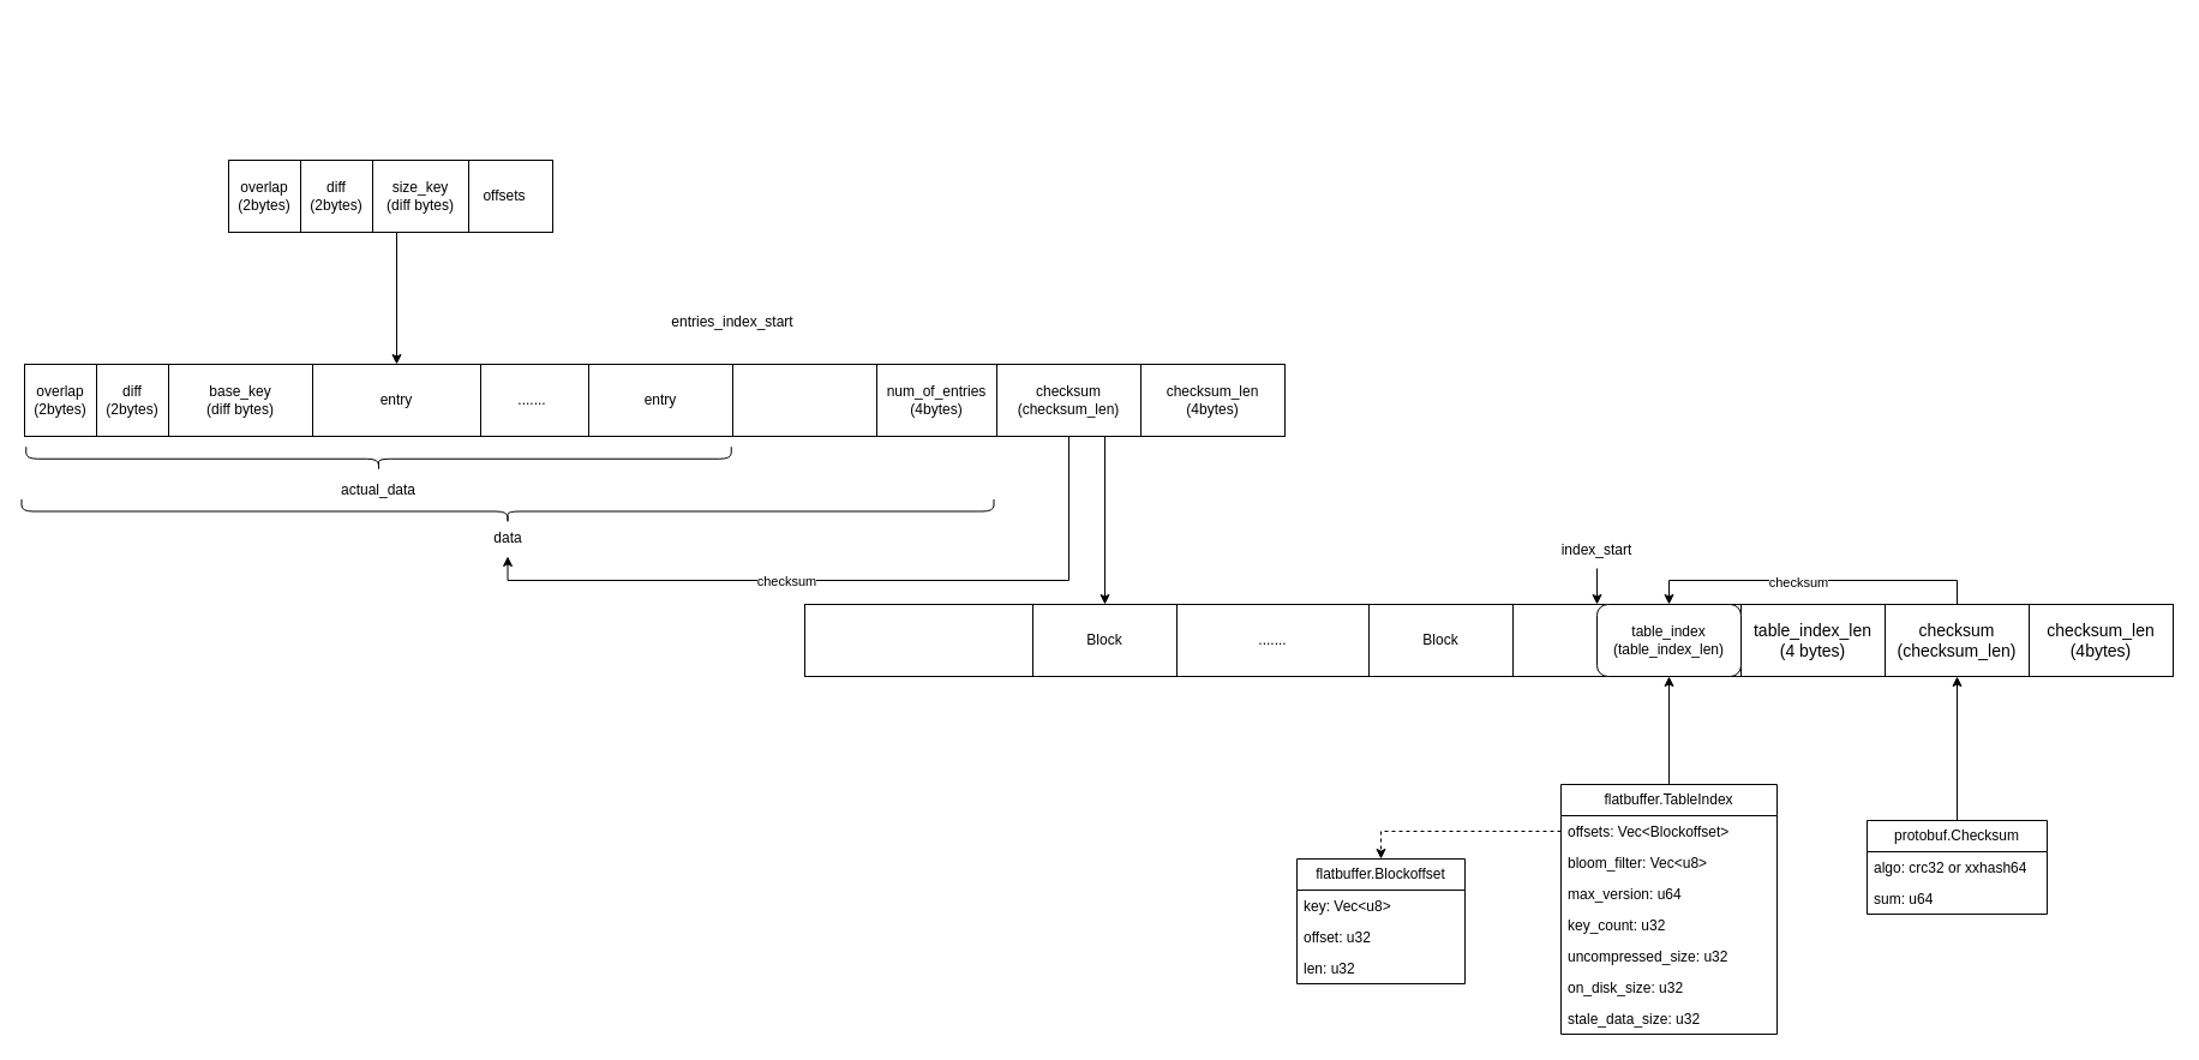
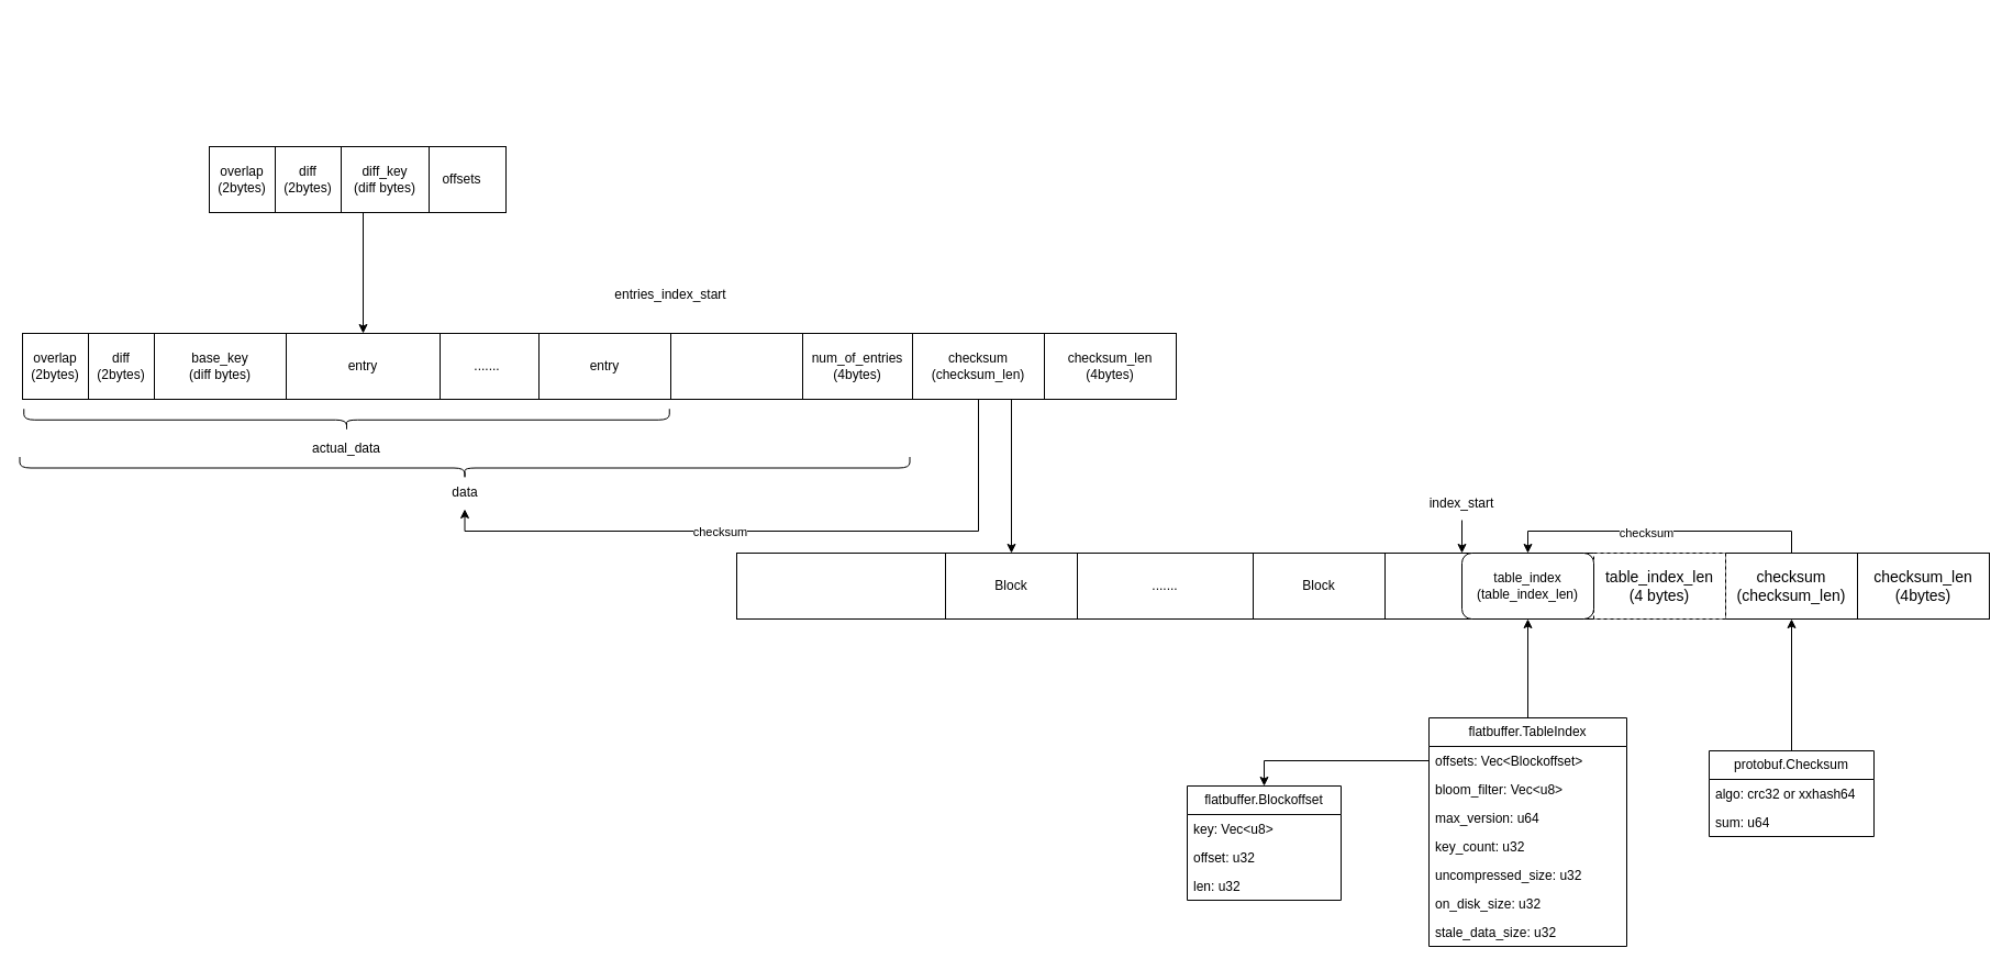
  <mxCell id="0" />
  <mxCell id="1" parent="0" />
  <mxCell id="2" value="" style="rounded=0;whiteSpace=wrap;html=1;movable=0;resizable=1;rotatable=1;deletable=1;editable=1;locked=0;connectable=1;" parent="1" vertex="1"><mxGeometry x="20" width="1050" height="60" as="geometry" y="303" /></mxCell>
  <mxCell id="3" value="" style="rounded=0;whiteSpace=wrap;html=1;" parent="1" vertex="1"><mxGeometry x="670" y="503" width="1140" height="60" as="geometry" /></mxCell>
  <mxCell id="4" value="&lt;font style=&quot;font-size: 14px;&quot;&gt;checksum_len (4bytes)&lt;/font&gt;" style="rounded=0;whiteSpace=wrap;html=1;movable=0;" parent="1" vertex="1"><mxGeometry x="1690" y="503" width="120" height="60" as="geometry" /></mxCell>
  <mxCell id="5" style="edgeStyle=orthogonalEdgeStyle;rounded=0;orthogonalLoop=1;jettySize=auto;html=1;exitX=0.5;exitY=0;exitDx=0;exitDy=0;entryX=0.5;entryY=0;entryDx=0;entryDy=0;movable=0;" parent="1" source="7" target="13" edge="1"><mxGeometry relative="1" as="geometry" /></mxCell>
  <mxCell id="6" value="checksum" style="edgeLabel;html=1;align=center;verticalAlign=middle;resizable=0;points=[];movable=0;" parent="5" vertex="1" connectable="0"><mxGeometry x="0.093" y="1" relative="1" as="geometry"><mxPoint as="offset" /></mxGeometry></mxCell>
  <mxCell id="7" value="&lt;font style=&quot;font-size: 14px;&quot;&gt;checksum&lt;br&gt;(checksum_len)&lt;/font&gt;" style="rounded=0;whiteSpace=wrap;html=1;movable=0;" parent="1" vertex="1"><mxGeometry x="1570" y="503" width="120" height="60" as="geometry" /></mxCell>
- <mxCell id="8" value="table_index_len&lt;br style=&quot;font-size: 14px;&quot;&gt;(4 bytes)" style="rounded=0;whiteSpace=wrap;html=1;fontSize=14;movable=0;" parent="1" vertex="1"><mxGeometry x="1450" y="503" width="120" height="60" as="geometry" /></mxCell>
+ <mxCell id="8" value="table_index_len&lt;br style=&quot;font-size: 14px;&quot;&gt;(4 bytes)" style="rounded=0;whiteSpace=wrap;html=1;fontSize=14;movable=0;dashed=1;" parent="1" vertex="1"><mxGeometry x="1450" y="503" width="120" height="60" as="geometry" /></mxCell>
  <mxCell id="9" style="edgeStyle=orthogonalEdgeStyle;rounded=0;orthogonalLoop=1;jettySize=auto;html=1;exitX=0.5;exitY=0;exitDx=0;exitDy=0;entryX=0.5;entryY=1;entryDx=0;entryDy=0;movable=0;" parent="1" source="10" target="7" edge="1"><mxGeometry relative="1" as="geometry" /></mxCell>
  <mxCell id="10" value="protobuf.Checksum" style="swimlane;fontStyle=0;childLayout=stackLayout;horizontal=1;startSize=26;fillColor=none;horizontalStack=0;resizeParent=1;resizeParentMax=0;resizeLast=0;collapsible=1;marginBottom=0;whiteSpace=wrap;html=1;movable=0;" parent="1" vertex="1"><mxGeometry x="1555" y="683" width="150" height="78" as="geometry"><mxRectangle x="380" y="380" width="100" height="30" as="alternateBounds" /></mxGeometry></mxCell>
  <mxCell id="11" value="algo: crc32 or xxhash64" style="text;strokeColor=none;fillColor=none;align=left;verticalAlign=top;spacingLeft=4;spacingRight=4;overflow=hidden;rotatable=0;points=[[0,0.5],[1,0.5]];portConstraint=eastwest;whiteSpace=wrap;html=1;movable=0;" parent="10" vertex="1"><mxGeometry y="26" width="150" height="26" as="geometry" /></mxCell>
  <mxCell id="12" value="sum: u64" style="text;strokeColor=none;fillColor=none;align=left;verticalAlign=top;spacingLeft=4;spacingRight=4;overflow=hidden;rotatable=0;points=[[0,0.5],[1,0.5]];portConstraint=eastwest;whiteSpace=wrap;html=1;movable=0;" parent="10" vertex="1"><mxGeometry y="52" width="150" height="26" as="geometry" /></mxCell>
  <mxCell id="13" value="table_index&lt;br&gt;(table_index_len)" style="whiteSpace=wrap;html=1;movable=0;rounded=1;" parent="1" vertex="1"><mxGeometry x="1330" y="503" width="120" height="60" as="geometry" /></mxCell>
  <mxCell id="14" style="edgeStyle=orthogonalEdgeStyle;rounded=0;orthogonalLoop=1;jettySize=auto;html=1;exitX=0.5;exitY=0;exitDx=0;exitDy=0;entryX=0.5;entryY=1;entryDx=0;entryDy=0;movable=0;" parent="1" source="15" target="13" edge="1"><mxGeometry relative="1" as="geometry" /></mxCell>
  <mxCell id="15" value="flatbuffer.TableIndex" style="swimlane;fontStyle=0;childLayout=stackLayout;horizontal=1;startSize=26;fillColor=none;horizontalStack=0;resizeParent=1;resizeParentMax=0;resizeLast=0;collapsible=1;marginBottom=0;whiteSpace=wrap;html=1;movable=0;" parent="1" vertex="1"><mxGeometry x="1300" y="653" width="180" height="208" as="geometry" /></mxCell>
  <mxCell id="16" value="offsets: Vec&amp;lt;Blockoffset&amp;gt;" style="text;strokeColor=none;fillColor=none;align=left;verticalAlign=top;spacingLeft=4;spacingRight=4;overflow=hidden;rotatable=0;points=[[0,0.5],[1,0.5]];portConstraint=eastwest;whiteSpace=wrap;html=1;movable=0;" parent="15" vertex="1"><mxGeometry y="26" width="180" height="26" as="geometry" /></mxCell>
  <mxCell id="17" value="bloom_filter: Vec&amp;lt;u8&amp;gt;" style="text;strokeColor=none;fillColor=none;align=left;verticalAlign=top;spacingLeft=4;spacingRight=4;overflow=hidden;rotatable=0;points=[[0,0.5],[1,0.5]];portConstraint=eastwest;whiteSpace=wrap;html=1;movable=0;" parent="15" vertex="1"><mxGeometry y="52" width="180" height="26" as="geometry" /></mxCell>
  <mxCell id="18" value="max_version: u64" style="text;strokeColor=none;fillColor=none;align=left;verticalAlign=top;spacingLeft=4;spacingRight=4;overflow=hidden;rotatable=0;points=[[0,0.5],[1,0.5]];portConstraint=eastwest;whiteSpace=wrap;html=1;movable=0;" parent="15" vertex="1"><mxGeometry y="78" width="180" height="26" as="geometry" /></mxCell>
  <mxCell id="19" value="key_count: u32" style="text;strokeColor=none;fillColor=none;align=left;verticalAlign=top;spacingLeft=4;spacingRight=4;overflow=hidden;rotatable=0;points=[[0,0.5],[1,0.5]];portConstraint=eastwest;whiteSpace=wrap;html=1;movable=0;" parent="15" vertex="1"><mxGeometry y="104" width="180" height="26" as="geometry" /></mxCell>
  <mxCell id="20" value="uncompressed_size: u32" style="text;strokeColor=none;fillColor=none;align=left;verticalAlign=top;spacingLeft=4;spacingRight=4;overflow=hidden;rotatable=0;points=[[0,0.5],[1,0.5]];portConstraint=eastwest;whiteSpace=wrap;html=1;movable=0;" parent="15" vertex="1"><mxGeometry y="130" width="180" height="26" as="geometry" /></mxCell>
  <mxCell id="21" value="on_disk_size: u32" style="text;strokeColor=none;fillColor=none;align=left;verticalAlign=top;spacingLeft=4;spacingRight=4;overflow=hidden;rotatable=0;points=[[0,0.5],[1,0.5]];portConstraint=eastwest;whiteSpace=wrap;html=1;movable=0;" parent="15" vertex="1"><mxGeometry y="156" width="180" height="26" as="geometry" /></mxCell>
  <mxCell id="22" value="stale_data_size: u32" style="text;strokeColor=none;fillColor=none;align=left;verticalAlign=top;spacingLeft=4;spacingRight=4;overflow=hidden;rotatable=0;points=[[0,0.5],[1,0.5]];portConstraint=eastwest;whiteSpace=wrap;html=1;movable=0;" parent="15" vertex="1"><mxGeometry y="182" width="180" height="26" as="geometry" /></mxCell>
  <mxCell id="23" value="flatbuffer.Blockoffset" style="swimlane;fontStyle=0;childLayout=stackLayout;horizontal=1;startSize=26;fillColor=none;horizontalStack=0;resizeParent=1;resizeParentMax=0;resizeLast=0;collapsible=1;marginBottom=0;whiteSpace=wrap;html=1;movable=0;" parent="1" vertex="1"><mxGeometry x="1080" y="715" width="140" height="104" as="geometry" /></mxCell>
  <mxCell id="24" value="key: Vec&amp;lt;u8&amp;gt;&lt;br&gt;" style="text;strokeColor=none;fillColor=none;align=left;verticalAlign=top;spacingLeft=4;spacingRight=4;overflow=hidden;rotatable=0;points=[[0,0.5],[1,0.5]];portConstraint=eastwest;whiteSpace=wrap;html=1;movable=0;" parent="23" vertex="1"><mxGeometry y="26" width="140" height="26" as="geometry" /></mxCell>
  <mxCell id="25" value="offset: u32" style="text;strokeColor=none;fillColor=none;align=left;verticalAlign=top;spacingLeft=4;spacingRight=4;overflow=hidden;rotatable=0;points=[[0,0.5],[1,0.5]];portConstraint=eastwest;whiteSpace=wrap;html=1;movable=0;" parent="23" vertex="1"><mxGeometry y="52" width="140" height="26" as="geometry" /></mxCell>
  <mxCell id="26" value="len: u32" style="text;strokeColor=none;fillColor=none;align=left;verticalAlign=top;spacingLeft=4;spacingRight=4;overflow=hidden;rotatable=0;points=[[0,0.5],[1,0.5]];portConstraint=eastwest;whiteSpace=wrap;html=1;movable=0;" parent="23" vertex="1"><mxGeometry y="78" width="140" height="26" as="geometry" /></mxCell>
- <mxCell id="27" style="edgeStyle=orthogonalEdgeStyle;rounded=0;orthogonalLoop=1;jettySize=auto;html=1;exitX=0;exitY=0.5;exitDx=0;exitDy=0;entryX=0.5;entryY=0;entryDx=0;entryDy=0;movable=0;dashed=1;" parent="1" source="16" target="23" edge="1"><mxGeometry relative="1" as="geometry" /></mxCell>
+ <mxCell id="27" style="edgeStyle=orthogonalEdgeStyle;rounded=0;orthogonalLoop=1;jettySize=auto;html=1;exitX=0;exitY=0.5;exitDx=0;exitDy=0;entryX=0.5;entryY=0;entryDx=0;entryDy=0;movable=0;" parent="1" source="16" target="23" edge="1"><mxGeometry relative="1" as="geometry" /></mxCell>
  <mxCell id="28" style="edgeStyle=orthogonalEdgeStyle;rounded=0;orthogonalLoop=1;jettySize=auto;html=1;exitX=0.5;exitY=1;exitDx=0;exitDy=0;entryX=0;entryY=0;entryDx=0;entryDy=0;movable=0;" parent="1" source="29" target="13" edge="1"><mxGeometry relative="1" as="geometry" /></mxCell>
  <mxCell id="29" value="index_start" style="text;html=1;strokeColor=none;fillColor=none;align=center;verticalAlign=middle;whiteSpace=wrap;rounded=0;movable=0;" parent="1" vertex="1"><mxGeometry x="1300" y="443" width="60" height="30" as="geometry" /></mxCell>
  <mxCell id="30" value="Block" style="rounded=0;whiteSpace=wrap;html=1;movable=0;" parent="1" vertex="1"><mxGeometry x="860" y="503" width="120" height="60" as="geometry" /></mxCell>
  <mxCell id="31" value="checksum_len&lt;br&gt;(4bytes)" style="rounded=0;whiteSpace=wrap;html=1;movable=0;" parent="1" vertex="1"><mxGeometry x="950" width="120" height="60" as="geometry" y="303" /></mxCell>
  <mxCell id="32" style="edgeStyle=orthogonalEdgeStyle;rounded=0;orthogonalLoop=1;jettySize=auto;html=1;exitX=0.75;exitY=1;exitDx=0;exitDy=0;entryX=0.5;entryY=0;entryDx=0;entryDy=0;" parent="1" source="35" target="30" edge="1"><mxGeometry relative="1" as="geometry" /></mxCell>
  <mxCell id="33" style="edgeStyle=orthogonalEdgeStyle;rounded=0;orthogonalLoop=1;jettySize=auto;html=1;exitX=0.5;exitY=1;exitDx=0;exitDy=0;entryX=0.5;entryY=1;entryDx=0;entryDy=0;" parent="1" source="35" target="39" edge="1"><mxGeometry relative="1" as="geometry" /></mxCell>
  <mxCell id="34" value="checksum" style="edgeLabel;html=1;align=center;verticalAlign=middle;resizable=0;points=[];" parent="33" vertex="1" connectable="0"><mxGeometry x="0.172" relative="1" as="geometry"><mxPoint as="offset" /></mxGeometry></mxCell>
  <mxCell id="35" value="checksum&lt;br&gt;(checksum_len)" style="rounded=0;whiteSpace=wrap;html=1;movable=0;" parent="1" vertex="1"><mxGeometry x="830" width="120" height="60" as="geometry" y="303" /></mxCell>
  <mxCell id="36" value="" style="shape=curlyBracket;whiteSpace=wrap;html=1;rounded=1;labelPosition=left;verticalLabelPosition=middle;align=right;verticalAlign=middle;rotation=270;" parent="1" vertex="1"><mxGeometry x="412.5" y="20.5" width="20" height="810" as="geometry" /></mxCell>
  <mxCell id="37" value="num_of_entries&lt;br&gt;(4bytes)" style="rounded=0;whiteSpace=wrap;html=1;movable=0;" parent="1" vertex="1"><mxGeometry x="730" width="100" height="60" as="geometry" y="303" /></mxCell>
  <mxCell id="38" value="entries_index_start" style="text;html=1;strokeColor=none;fillColor=none;align=center;verticalAlign=middle;whiteSpace=wrap;rounded=0;movable=0;" parent="1" vertex="1"><mxGeometry x="580" y="253" width="60" height="30" as="geometry" /></mxCell>
  <mxCell id="39" value="data" style="text;html=1;strokeColor=none;fillColor=none;align=center;verticalAlign=middle;whiteSpace=wrap;rounded=0;" parent="1" vertex="1"><mxGeometry x="392.5" y="433" width="60" height="30" as="geometry" /></mxCell>
  <mxCell id="40" value="actual_data" style="text;html=1;strokeColor=none;fillColor=none;align=center;verticalAlign=middle;whiteSpace=wrap;rounded=0;" parent="1" vertex="1"><mxGeometry x="285" y="393" width="60" height="30" as="geometry" /></mxCell>
  <mxCell id="41" value="overlap&lt;br&gt;(2bytes)" style="rounded=0;whiteSpace=wrap;html=1;" parent="1" vertex="1"><mxGeometry x="20" width="60" height="60" as="geometry" y="303" /></mxCell>
  <mxCell id="42" value="diff&lt;br&gt;(2bytes)" style="rounded=0;whiteSpace=wrap;html=1;" parent="1" vertex="1"><mxGeometry x="80" width="60" height="60" as="geometry" y="303" /></mxCell>
  <mxCell id="43" value="base_key&lt;br&gt;(diff bytes)" style="rounded=0;whiteSpace=wrap;html=1;" parent="1" vertex="1"><mxGeometry x="140" width="120" height="60" as="geometry" y="303" /></mxCell>
  <mxCell id="44" value="" style="rounded=0;whiteSpace=wrap;html=1;" parent="1" vertex="1"><mxGeometry x="190" y="133" width="270" height="60" as="geometry" /></mxCell>
  <mxCell id="45" value="overlap&lt;br&gt;(2bytes)" style="rounded=0;whiteSpace=wrap;html=1;" parent="1" vertex="1"><mxGeometry x="190" y="133" width="60" height="60" as="geometry" /></mxCell>
  <mxCell id="46" value="diff&lt;br&gt;(2bytes)" style="rounded=0;whiteSpace=wrap;html=1;" parent="1" vertex="1"><mxGeometry x="250" y="133" width="60" height="60" as="geometry" /></mxCell>
  <mxCell id="47" style="edgeStyle=orthogonalEdgeStyle;rounded=0;orthogonalLoop=1;jettySize=auto;html=1;exitX=0.25;exitY=1;exitDx=0;exitDy=0;entryX=0.5;entryY=0;entryDx=0;entryDy=0;" parent="1" source="48" target="50" edge="1"><mxGeometry relative="1" as="geometry" /></mxCell>
- <mxCell id="48" value="size_key&lt;br&gt;(diff bytes)" style="rounded=0;whiteSpace=wrap;html=1;" parent="1" vertex="1"><mxGeometry x="310" y="133" width="80" height="60" as="geometry" /></mxCell>
+ <mxCell id="48" value="diff_key&lt;br&gt;(diff bytes)" style="rounded=0;whiteSpace=wrap;html=1;" parent="1" vertex="1"><mxGeometry x="310" y="133" width="80" height="60" as="geometry" /></mxCell>
  <mxCell id="49" value="offsets" style="text;html=1;strokeColor=none;fillColor=none;align=center;verticalAlign=middle;whiteSpace=wrap;rounded=0;" parent="1" vertex="1"><mxGeometry x="390" y="148" width="60" height="30" as="geometry" /></mxCell>
  <mxCell id="50" value="entry" style="rounded=0;whiteSpace=wrap;html=1;" parent="1" vertex="1"><mxGeometry x="260" width="140" height="60" as="geometry" y="303" /></mxCell>
  <mxCell id="51" value="" style="shape=curlyBracket;whiteSpace=wrap;html=1;rounded=1;labelPosition=left;verticalLabelPosition=middle;align=right;verticalAlign=middle;rotation=270;" parent="1" vertex="1"><mxGeometry x="305" y="88" width="20" height="587.5" as="geometry" /></mxCell>
  <mxCell id="52" value="entry" style="rounded=0;whiteSpace=wrap;html=1;" parent="1" vertex="1"><mxGeometry x="490" width="120" height="60" as="geometry" y="303" /></mxCell>
  <mxCell id="53" value="......." style="text;html=1;strokeColor=none;fillColor=none;align=center;verticalAlign=middle;whiteSpace=wrap;rounded=0;" parent="1" vertex="1"><mxGeometry x="412.5" y="318" width="60" height="30" as="geometry" /></mxCell>
  <mxCell id="54" value="Block" style="rounded=0;whiteSpace=wrap;html=1;movable=1;" parent="1" vertex="1"><mxGeometry x="1140" y="503" width="120" height="60" as="geometry" /></mxCell>
  <mxCell id="55" value="......." style="text;html=1;strokeColor=none;fillColor=none;align=center;verticalAlign=middle;whiteSpace=wrap;rounded=0;" parent="1" vertex="1"><mxGeometry x="1030" y="518" width="60" height="30" as="geometry" /></mxCell>
